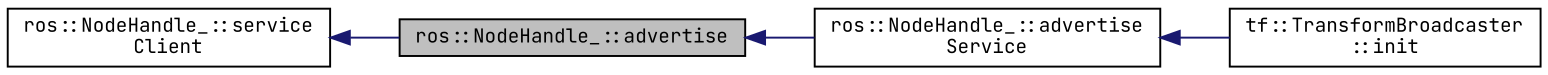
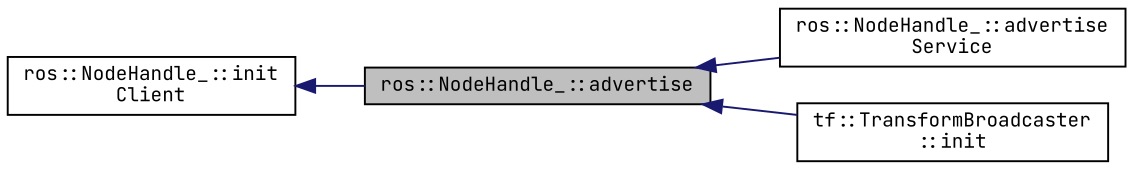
  digraph {
    fontname="JetBrains Mono"
    rankdir=LR
    node [color=black fillcolor=white fontname="JetBrains Mono" fontsize=10 shape=record style=filled]
    edge [color=midnightblue dir=back fontname="JetBrains Mono" fontsize=10 labelfontname=Helvetica labelfontsize=10 style=solid]
    n1 [fillcolor=grey75 fontcolor=black height=0.2 label="ros::NodeHandle_::advertise" width=0.4]
    n2 [height=0.2 label="ros::NodeHandle_::advertise\lService" width=0.4]
    n3 [height=0.2 label="tf::TransformBroadcaster\l::init" width=0.4]
-   n4 [height=0.2 label="ros::NodeHandle_::service\lClient" width=0.4]
+   n4 [height=0.2 label="ros::NodeHandle_::init\lClient" width=0.4]
    n1 -> n2
-   n2 -> n3
+   n1 -> n3
    n4 -> n1
  }
